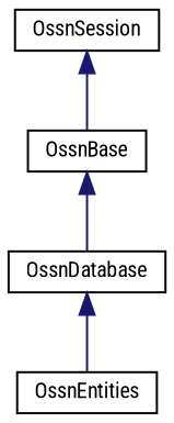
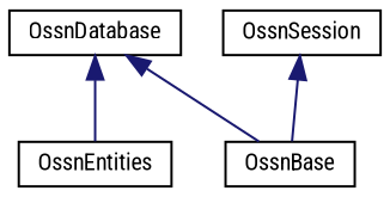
  digraph {
    fontname="Roboto Condensed"
    node [color=black fillcolor=white fontname="Roboto Condensed" fontsize=10 shape=record style=filled]
    edge [color=midnightblue dir=back fontname="Roboto Condensed" fontsize=10 labelfontname=Helvetica labelfontsize=10 style=solid]
    n1 [height=0.2 label=OssnEntities width=0.4]
    n2 [height=0.2 label=OssnDatabase width=0.4]
    n3 [height=0.2 label=OssnBase width=0.4]
    n4 [height=0.2 label=OssnSession width=0.4]
    n2 -> n1
-   n3 -> n2
+   n2 -> n3
    n4 -> n3
  }
